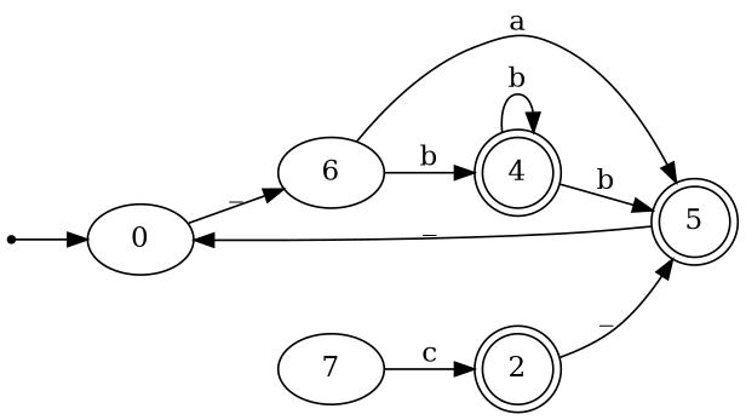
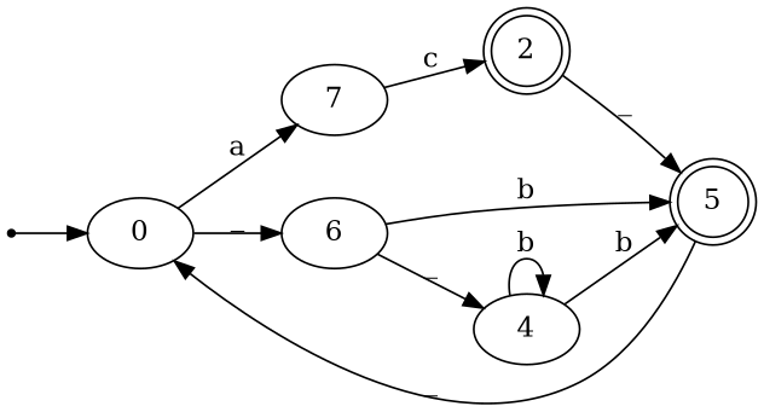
  digraph {
    rankdir=LR
    inic [shape=point]
    0
    n3 [label=7]
    n4 [label=6]
    2 [shape=doublecircle]
    5 [shape=doublecircle]
-   4 [shape=doublecircle]
+   4 [shape=ellipse]
    inic -> 0
+   0 -> n3 [label=a]
    0 -> n4 [label=_]
    n3 -> 2 [label=c]
-   n4 -> 5 [label=a]
-   n4 -> 4 [label=b]
+   n4 -> 5 [label=b]
+   n4 -> 4 [label=_]
    2 -> 5 [label=_]
    5 -> 0 [label=_]
    4 -> 5 [label=b]
    4 -> 4 [label=b]
  }
